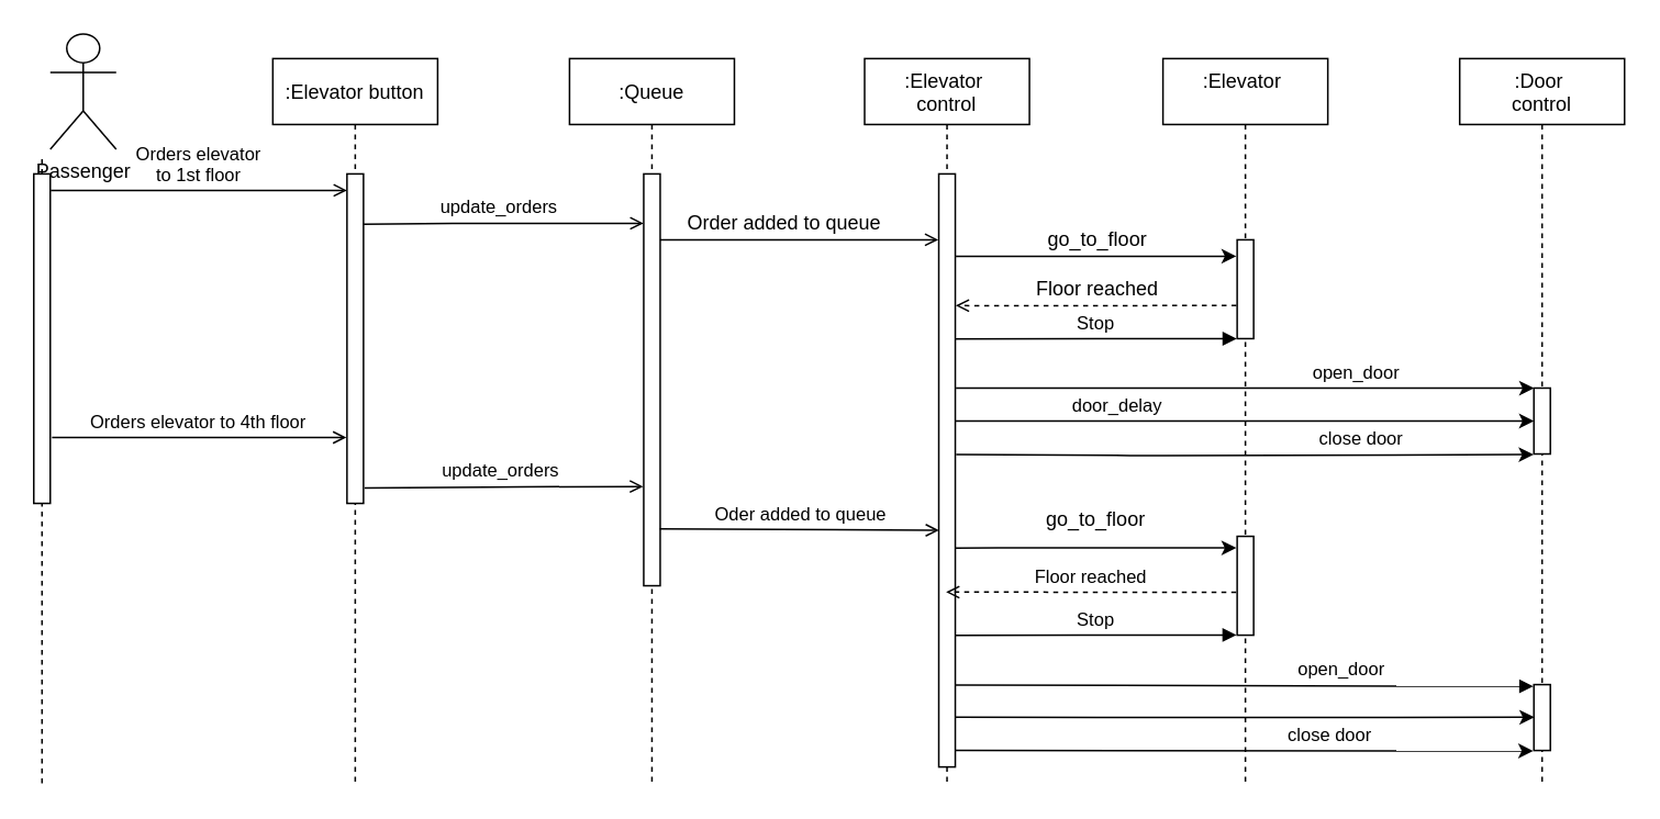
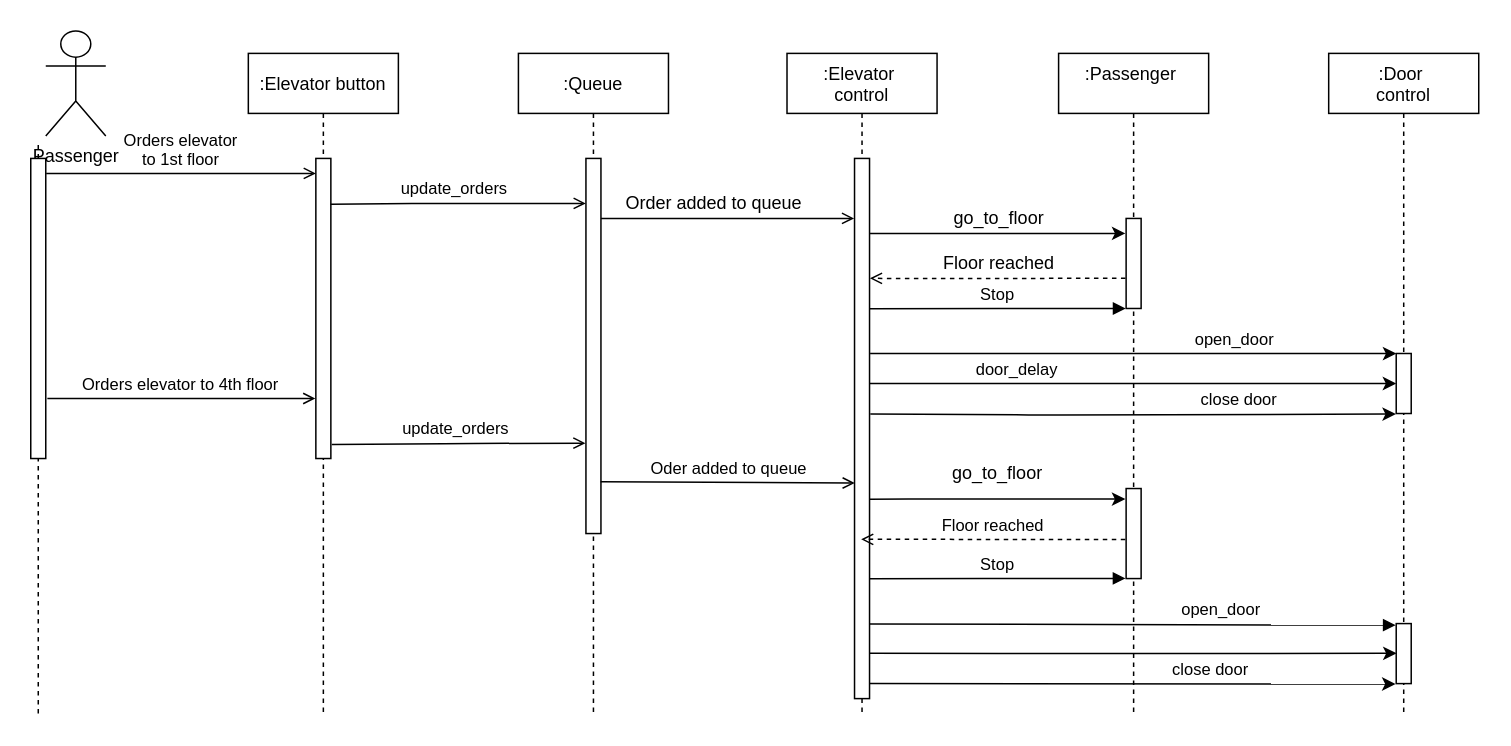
  <mxCell id="0" />
  <mxCell id="1" parent="0" />
  <mxCell id="2" value=":Elevator button" style="shape=umlLifeline;perimeter=lifelinePerimeter;container=1;collapsible=0;recursiveResize=0;rounded=0;shadow=0;strokeWidth=1;" parent="1" vertex="1"><mxGeometry x="165" y="35" width="100" height="440" as="geometry" /></mxCell>
  <mxCell id="3" value="" style="points=[];perimeter=orthogonalPerimeter;rounded=0;shadow=0;strokeWidth=1;" vertex="1" parent="2"><mxGeometry x="45" y="70" width="10" height="200" as="geometry" /></mxCell>
  <mxCell id="4" value="Orders elevator&#10;to 1st floor" style="verticalAlign=bottom;endArrow=open;entryX=0;entryY=0;shadow=0;strokeWidth=1;exitX=1.027;exitY=0.05;exitDx=0;exitDy=0;exitPerimeter=0;endFill=0;" parent="1" source="38" edge="1"><mxGeometry relative="1" as="geometry"><mxPoint x="40" y="115" as="sourcePoint" /><mxPoint x="210" y="115" as="targetPoint" /></mxGeometry></mxCell>
  <mxCell id="5" value=":Elevator &#10;control" style="shape=umlLifeline;perimeter=lifelinePerimeter;container=1;collapsible=0;recursiveResize=0;rounded=0;shadow=0;strokeWidth=1;" vertex="1" parent="1"><mxGeometry x="524" y="35" width="100" height="440" as="geometry" /></mxCell>
  <mxCell id="6" value="" style="points=[];perimeter=orthogonalPerimeter;rounded=0;shadow=0;strokeWidth=1;" vertex="1" parent="5"><mxGeometry x="45" y="70" width="10" height="360" as="geometry" /></mxCell>
  <mxCell id="7" value=":Door &#10;control" style="shape=umlLifeline;perimeter=lifelinePerimeter;container=1;collapsible=0;recursiveResize=0;rounded=0;shadow=0;strokeWidth=1;" vertex="1" parent="1"><mxGeometry x="885" y="35" width="100" height="440" as="geometry" /></mxCell>
  <mxCell id="8" value="" style="points=[];perimeter=orthogonalPerimeter;rounded=0;shadow=0;strokeWidth=1;sketch=0;" vertex="1" parent="7"><mxGeometry x="45" y="200" width="10" height="40" as="geometry" /></mxCell>
  <mxCell id="9" value="" style="points=[];perimeter=orthogonalPerimeter;rounded=0;shadow=0;strokeWidth=1;" vertex="1" parent="7"><mxGeometry x="45" y="380" width="10" height="40" as="geometry" /></mxCell>
  <mxCell id="10" value=":Queue" style="shape=umlLifeline;perimeter=lifelinePerimeter;container=1;collapsible=0;recursiveResize=0;rounded=0;shadow=0;strokeWidth=1;" vertex="1" parent="1"><mxGeometry x="345" y="35" width="100" height="440" as="geometry" /></mxCell>
  <mxCell id="11" value="" style="points=[];perimeter=orthogonalPerimeter;rounded=0;shadow=0;strokeWidth=1;" vertex="1" parent="10"><mxGeometry x="45" y="70" width="10" height="250" as="geometry" /></mxCell>
  <mxCell id="12" value="update_orders" style="endArrow=open;html=1;exitX=0.98;exitY=0.153;exitDx=0;exitDy=0;exitPerimeter=0;endFill=0;entryX=-0.011;entryY=0.12;entryDx=0;entryDy=0;entryPerimeter=0;" edge="1" parent="1" source="3" target="11"><mxGeometry x="-0.034" y="10" width="50" height="50" relative="1" as="geometry"><mxPoint x="235" y="135" as="sourcePoint" /><mxPoint x="385" y="135" as="targetPoint" /><Array as="points"><mxPoint x="284" y="135" /></Array><mxPoint as="offset" /></mxGeometry></mxCell>
  <mxCell id="13" value="" style="endArrow=open;html=1;endFill=0;entryX=-0.028;entryY=0.111;entryDx=0;entryDy=0;entryPerimeter=0;" edge="1" parent="1" target="6"><mxGeometry width="50" height="50" relative="1" as="geometry"><mxPoint x="400" y="145" as="sourcePoint" /><mxPoint x="565" y="145" as="targetPoint" /><Array as="points"><mxPoint x="465" y="145" /></Array></mxGeometry></mxCell>
  <mxCell id="14" value="Order added to queue" style="text;html=1;align=center;verticalAlign=middle;resizable=0;points=[];autosize=1;" vertex="1" parent="1"><mxGeometry x="410" y="125" width="130" height="20" as="geometry" /></mxCell>
  <mxCell id="15" value="go_to_floor" style="text;html=1;align=center;verticalAlign=middle;resizable=0;points=[];autosize=1;" vertex="1" parent="1"><mxGeometry x="625" y="135" width="80" height="20" as="geometry" /></mxCell>
- <mxCell id="16" value=":Elevator &#10;" style="shape=umlLifeline;perimeter=lifelinePerimeter;container=1;collapsible=0;recursiveResize=0;rounded=0;shadow=0;strokeWidth=1;glass=0;sketch=0;" vertex="1" parent="1"><mxGeometry x="705" y="35" width="100" height="440" as="geometry" /></mxCell>
+ <mxCell id="16" value=":Passenger &#10;" style="shape=umlLifeline;perimeter=lifelinePerimeter;container=1;collapsible=0;recursiveResize=0;rounded=0;shadow=0;strokeWidth=1;glass=0;sketch=0;" vertex="1" parent="1"><mxGeometry x="705" y="35" width="100" height="440" as="geometry" /></mxCell>
  <mxCell id="17" value="" style="points=[];perimeter=orthogonalPerimeter;rounded=0;shadow=0;strokeWidth=1;" vertex="1" parent="16"><mxGeometry x="45" y="110" width="10" height="60" as="geometry" /></mxCell>
  <mxCell id="18" value="" style="points=[];perimeter=orthogonalPerimeter;rounded=0;shadow=0;strokeWidth=1;" vertex="1" parent="16"><mxGeometry x="45" y="290" width="10" height="60" as="geometry" /></mxCell>
  <mxCell id="19" value="" style="endArrow=classic;html=1;exitX=1.034;exitY=0.139;exitDx=0;exitDy=0;exitPerimeter=0;entryX=-0.048;entryY=0.166;entryDx=0;entryDy=0;entryPerimeter=0;" edge="1" parent="1" source="6" target="17"><mxGeometry width="50" height="50" relative="1" as="geometry"><mxPoint x="585" y="155" as="sourcePoint" /><mxPoint x="745" y="155" as="targetPoint" /><Array as="points"><mxPoint x="665" y="155" /></Array></mxGeometry></mxCell>
  <mxCell id="20" value="Stop&lt;br&gt;" style="html=1;verticalAlign=bottom;endArrow=block;exitX=1;exitY=0.564;exitDx=0;exitDy=0;exitPerimeter=0;entryX=-0.029;entryY=1;entryDx=0;entryDy=0;entryPerimeter=0;" edge="1" parent="1" target="17"><mxGeometry width="80" relative="1" as="geometry"><mxPoint x="579" y="205.24" as="sourcePoint" /><mxPoint x="745" y="205" as="targetPoint" /><Array as="points"><mxPoint x="675" y="205" /></Array></mxGeometry></mxCell>
  <mxCell id="21" value="open_door" style="html=1;verticalAlign=bottom;endArrow=classic;endFill=1;entryX=0.01;entryY=0.002;entryDx=0;entryDy=0;entryPerimeter=0;exitX=1.038;exitY=0.361;exitDx=0;exitDy=0;exitPerimeter=0;" edge="1" parent="1" source="6" target="8"><mxGeometry x="0.386" width="80" relative="1" as="geometry"><mxPoint x="585" y="235" as="sourcePoint" /><mxPoint x="925" y="235" as="targetPoint" /><Array as="points"><mxPoint x="635" y="235" /><mxPoint x="775" y="235" /></Array><mxPoint as="offset" /></mxGeometry></mxCell>
  <mxCell id="22" value="Orders elevator to 4th floor" style="verticalAlign=bottom;endArrow=open;shadow=0;strokeWidth=1;exitX=1.106;exitY=0.8;exitDx=0;exitDy=0;exitPerimeter=0;endFill=0;entryX=-0.035;entryY=0.8;entryDx=0;entryDy=0;entryPerimeter=0;" edge="1" parent="1" source="38" target="3"><mxGeometry relative="1" as="geometry"><mxPoint x="39.8" y="264.41" as="sourcePoint" /><mxPoint x="205" y="265" as="targetPoint" /><Array as="points"><mxPoint x="125" y="265" /></Array></mxGeometry></mxCell>
  <mxCell id="23" value="update_orders" style="endArrow=open;html=1;exitX=1.06;exitY=0.953;exitDx=0;exitDy=0;exitPerimeter=0;endFill=0;entryX=-0.032;entryY=0.759;entryDx=0;entryDy=0;entryPerimeter=0;" edge="1" parent="1" source="3" target="11"><mxGeometry x="-0.034" y="10" width="50" height="50" relative="1" as="geometry"><mxPoint x="245" y="295" as="sourcePoint" /><mxPoint x="385" y="295" as="targetPoint" /><Array as="points"><mxPoint x="305" y="295" /></Array><mxPoint as="offset" /></mxGeometry></mxCell>
  <mxCell id="24" value="Oder added to queue" style="html=1;verticalAlign=bottom;endArrow=open;exitX=0.98;exitY=0.862;exitDx=0;exitDy=0;exitPerimeter=0;endFill=0;entryX=0.015;entryY=0.601;entryDx=0;entryDy=0;entryPerimeter=0;" edge="1" parent="1" source="11" target="6"><mxGeometry width="80" relative="1" as="geometry"><mxPoint x="405" y="317" as="sourcePoint" /><mxPoint x="565" y="321" as="targetPoint" /></mxGeometry></mxCell>
  <mxCell id="25" value="" style="endArrow=classic;html=1;exitX=0.976;exitY=0.631;exitDx=0;exitDy=0;exitPerimeter=0;entryX=-0.05;entryY=0.117;entryDx=0;entryDy=0;entryPerimeter=0;" edge="1" parent="1" source="6" target="18"><mxGeometry width="50" height="50" relative="1" as="geometry"><mxPoint x="588.2" y="165.64" as="sourcePoint" /><mxPoint x="745" y="332" as="targetPoint" /><Array as="points"><mxPoint x="615" y="332" /><mxPoint x="665" y="332" /></Array></mxGeometry></mxCell>
  <mxCell id="26" value="go_to_floor" style="text;html=1;align=center;verticalAlign=middle;resizable=0;points=[];autosize=1;" vertex="1" parent="1"><mxGeometry x="624" y="305" width="80" height="20" as="geometry" /></mxCell>
  <mxCell id="27" value="Floor reached" style="html=1;verticalAlign=bottom;endArrow=open;entryX=0.494;entryY=0.736;entryDx=0;entryDy=0;entryPerimeter=0;dashed=1;endFill=0;exitX=-0.056;exitY=0.566;exitDx=0;exitDy=0;exitPerimeter=0;" edge="1" parent="1" source="18" target="5"><mxGeometry width="80" relative="1" as="geometry"><mxPoint x="745" y="359" as="sourcePoint" /><mxPoint x="515" y="265" as="targetPoint" /></mxGeometry></mxCell>
  <mxCell id="28" value="Stop" style="html=1;verticalAlign=bottom;endArrow=block;exitX=1.013;exitY=0.778;exitDx=0;exitDy=0;exitPerimeter=0;entryX=-0.035;entryY=0.998;entryDx=0;entryDy=0;entryPerimeter=0;" edge="1" parent="1" source="6" target="18"><mxGeometry width="80" relative="1" as="geometry"><mxPoint x="585" y="385" as="sourcePoint" /><mxPoint x="745" y="385" as="targetPoint" /><Array as="points"><mxPoint x="665" y="385" /></Array></mxGeometry></mxCell>
  <mxCell id="29" value="open_door" style="html=1;verticalAlign=bottom;endArrow=block;exitX=0.984;exitY=0.862;exitDx=0;exitDy=0;exitPerimeter=0;entryX=-0.028;entryY=0.026;entryDx=0;entryDy=0;entryPerimeter=0;" edge="1" parent="1" source="6" target="9"><mxGeometry x="0.335" y="1" width="80" relative="1" as="geometry"><mxPoint x="585" y="405" as="sourcePoint" /><mxPoint x="925" y="405" as="targetPoint" /><mxPoint as="offset" /></mxGeometry></mxCell>
  <mxCell id="30" value="" style="endArrow=classic;html=1;entryX=-0.019;entryY=1.009;entryDx=0;entryDy=0;entryPerimeter=0;exitX=1.051;exitY=0.473;exitDx=0;exitDy=0;exitPerimeter=0;" edge="1" parent="1" source="6" target="8"><mxGeometry width="50" height="50" relative="1" as="geometry"><mxPoint x="625" y="265" as="sourcePoint" /><mxPoint x="935" y="276" as="targetPoint" /><Array as="points"><mxPoint x="695" y="276" /></Array></mxGeometry></mxCell>
  <mxCell id="31" value="close door" style="edgeLabel;html=1;align=center;verticalAlign=middle;resizable=0;points=[];" vertex="1" connectable="0" parent="30"><mxGeometry x="0.197" y="-2" relative="1" as="geometry"><mxPoint x="35" y="-12" as="offset" /></mxGeometry></mxCell>
  <mxCell id="32" value="" style="endArrow=classic;html=1;exitX=1.021;exitY=0.972;exitDx=0;exitDy=0;exitPerimeter=0;entryX=-0.046;entryY=1.007;entryDx=0;entryDy=0;entryPerimeter=0;" edge="1" parent="1" source="6" target="9"><mxGeometry width="50" height="50" relative="1" as="geometry"><mxPoint x="605" y="455" as="sourcePoint" /><mxPoint x="915" y="456" as="targetPoint" /></mxGeometry></mxCell>
  <mxCell id="33" value="close door" style="edgeLabel;html=1;align=center;verticalAlign=middle;resizable=0;points=[];" vertex="1" connectable="0" parent="32"><mxGeometry x="0.296" y="1" relative="1" as="geometry"><mxPoint x="-0.5" y="-9" as="offset" /></mxGeometry></mxCell>
  <mxCell id="34" value="" style="endArrow=open;html=1;exitX=-0.044;exitY=0.665;exitDx=0;exitDy=0;exitPerimeter=0;dashed=1;endFill=0;entryX=1.025;entryY=0.222;entryDx=0;entryDy=0;entryPerimeter=0;" edge="1" parent="1" source="17" target="6"><mxGeometry width="50" height="50" relative="1" as="geometry"><mxPoint x="746" y="185" as="sourcePoint" /><mxPoint x="585" y="185" as="targetPoint" /><Array as="points"><mxPoint x="615" y="185" /></Array></mxGeometry></mxCell>
  <mxCell id="35" value="Floor reached" style="text;html=1;align=center;verticalAlign=middle;resizable=0;points=[];autosize=1;" vertex="1" parent="1"><mxGeometry x="620" y="165" width="90" height="20" as="geometry" /></mxCell>
  <mxCell id="36" value="Passenger&lt;br&gt;" style="shape=umlActor;verticalLabelPosition=bottom;verticalAlign=top;html=1;" vertex="1" parent="1"><mxGeometry x="30" y="20" width="40" height="70" as="geometry" /></mxCell>
  <mxCell id="37" value="" style="endArrow=none;dashed=1;html=1;" edge="1" parent="1" source="38"><mxGeometry width="50" height="50" relative="1" as="geometry"><mxPoint x="25" y="475" as="sourcePoint" /><mxPoint x="25" y="95" as="targetPoint" /><Array as="points" /></mxGeometry></mxCell>
  <mxCell id="38" value="" style="points=[];perimeter=orthogonalPerimeter;rounded=0;shadow=0;strokeWidth=1;" vertex="1" parent="1"><mxGeometry x="20" y="105" width="10" height="200" as="geometry" /></mxCell>
  <mxCell id="39" value="" style="endArrow=none;dashed=1;html=1;" edge="1" parent="1" target="38"><mxGeometry width="50" height="50" relative="1" as="geometry"><mxPoint x="25" y="475" as="sourcePoint" /><mxPoint x="25" y="95" as="targetPoint" /><Array as="points" /></mxGeometry></mxCell>
  <mxCell id="40" value="" style="endArrow=classic;html=1;" edge="1" parent="1" target="8"><mxGeometry width="50" height="50" relative="1" as="geometry"><mxPoint x="579" y="255" as="sourcePoint" /><mxPoint x="928" y="255" as="targetPoint" /><Array as="points"><mxPoint x="775" y="255" /></Array></mxGeometry></mxCell>
  <mxCell id="41" value="door_delay" style="edgeLabel;html=1;align=center;verticalAlign=middle;resizable=0;points=[];" vertex="1" connectable="0" parent="40"><mxGeometry x="0.219" y="-1" relative="1" as="geometry"><mxPoint x="-116.94" y="-11" as="offset" /></mxGeometry></mxCell>
  <mxCell id="42" value="" style="endArrow=classic;html=1;exitX=1.029;exitY=0.916;exitDx=0;exitDy=0;exitPerimeter=0;entryX=0.028;entryY=0.496;entryDx=0;entryDy=0;entryPerimeter=0;" edge="1" parent="1" source="6" target="9"><mxGeometry width="50" height="50" relative="1" as="geometry"><mxPoint x="585" y="435" as="sourcePoint" /><mxPoint x="925" y="435" as="targetPoint" /><Array as="points"><mxPoint x="675" y="435" /></Array></mxGeometry></mxCell>
